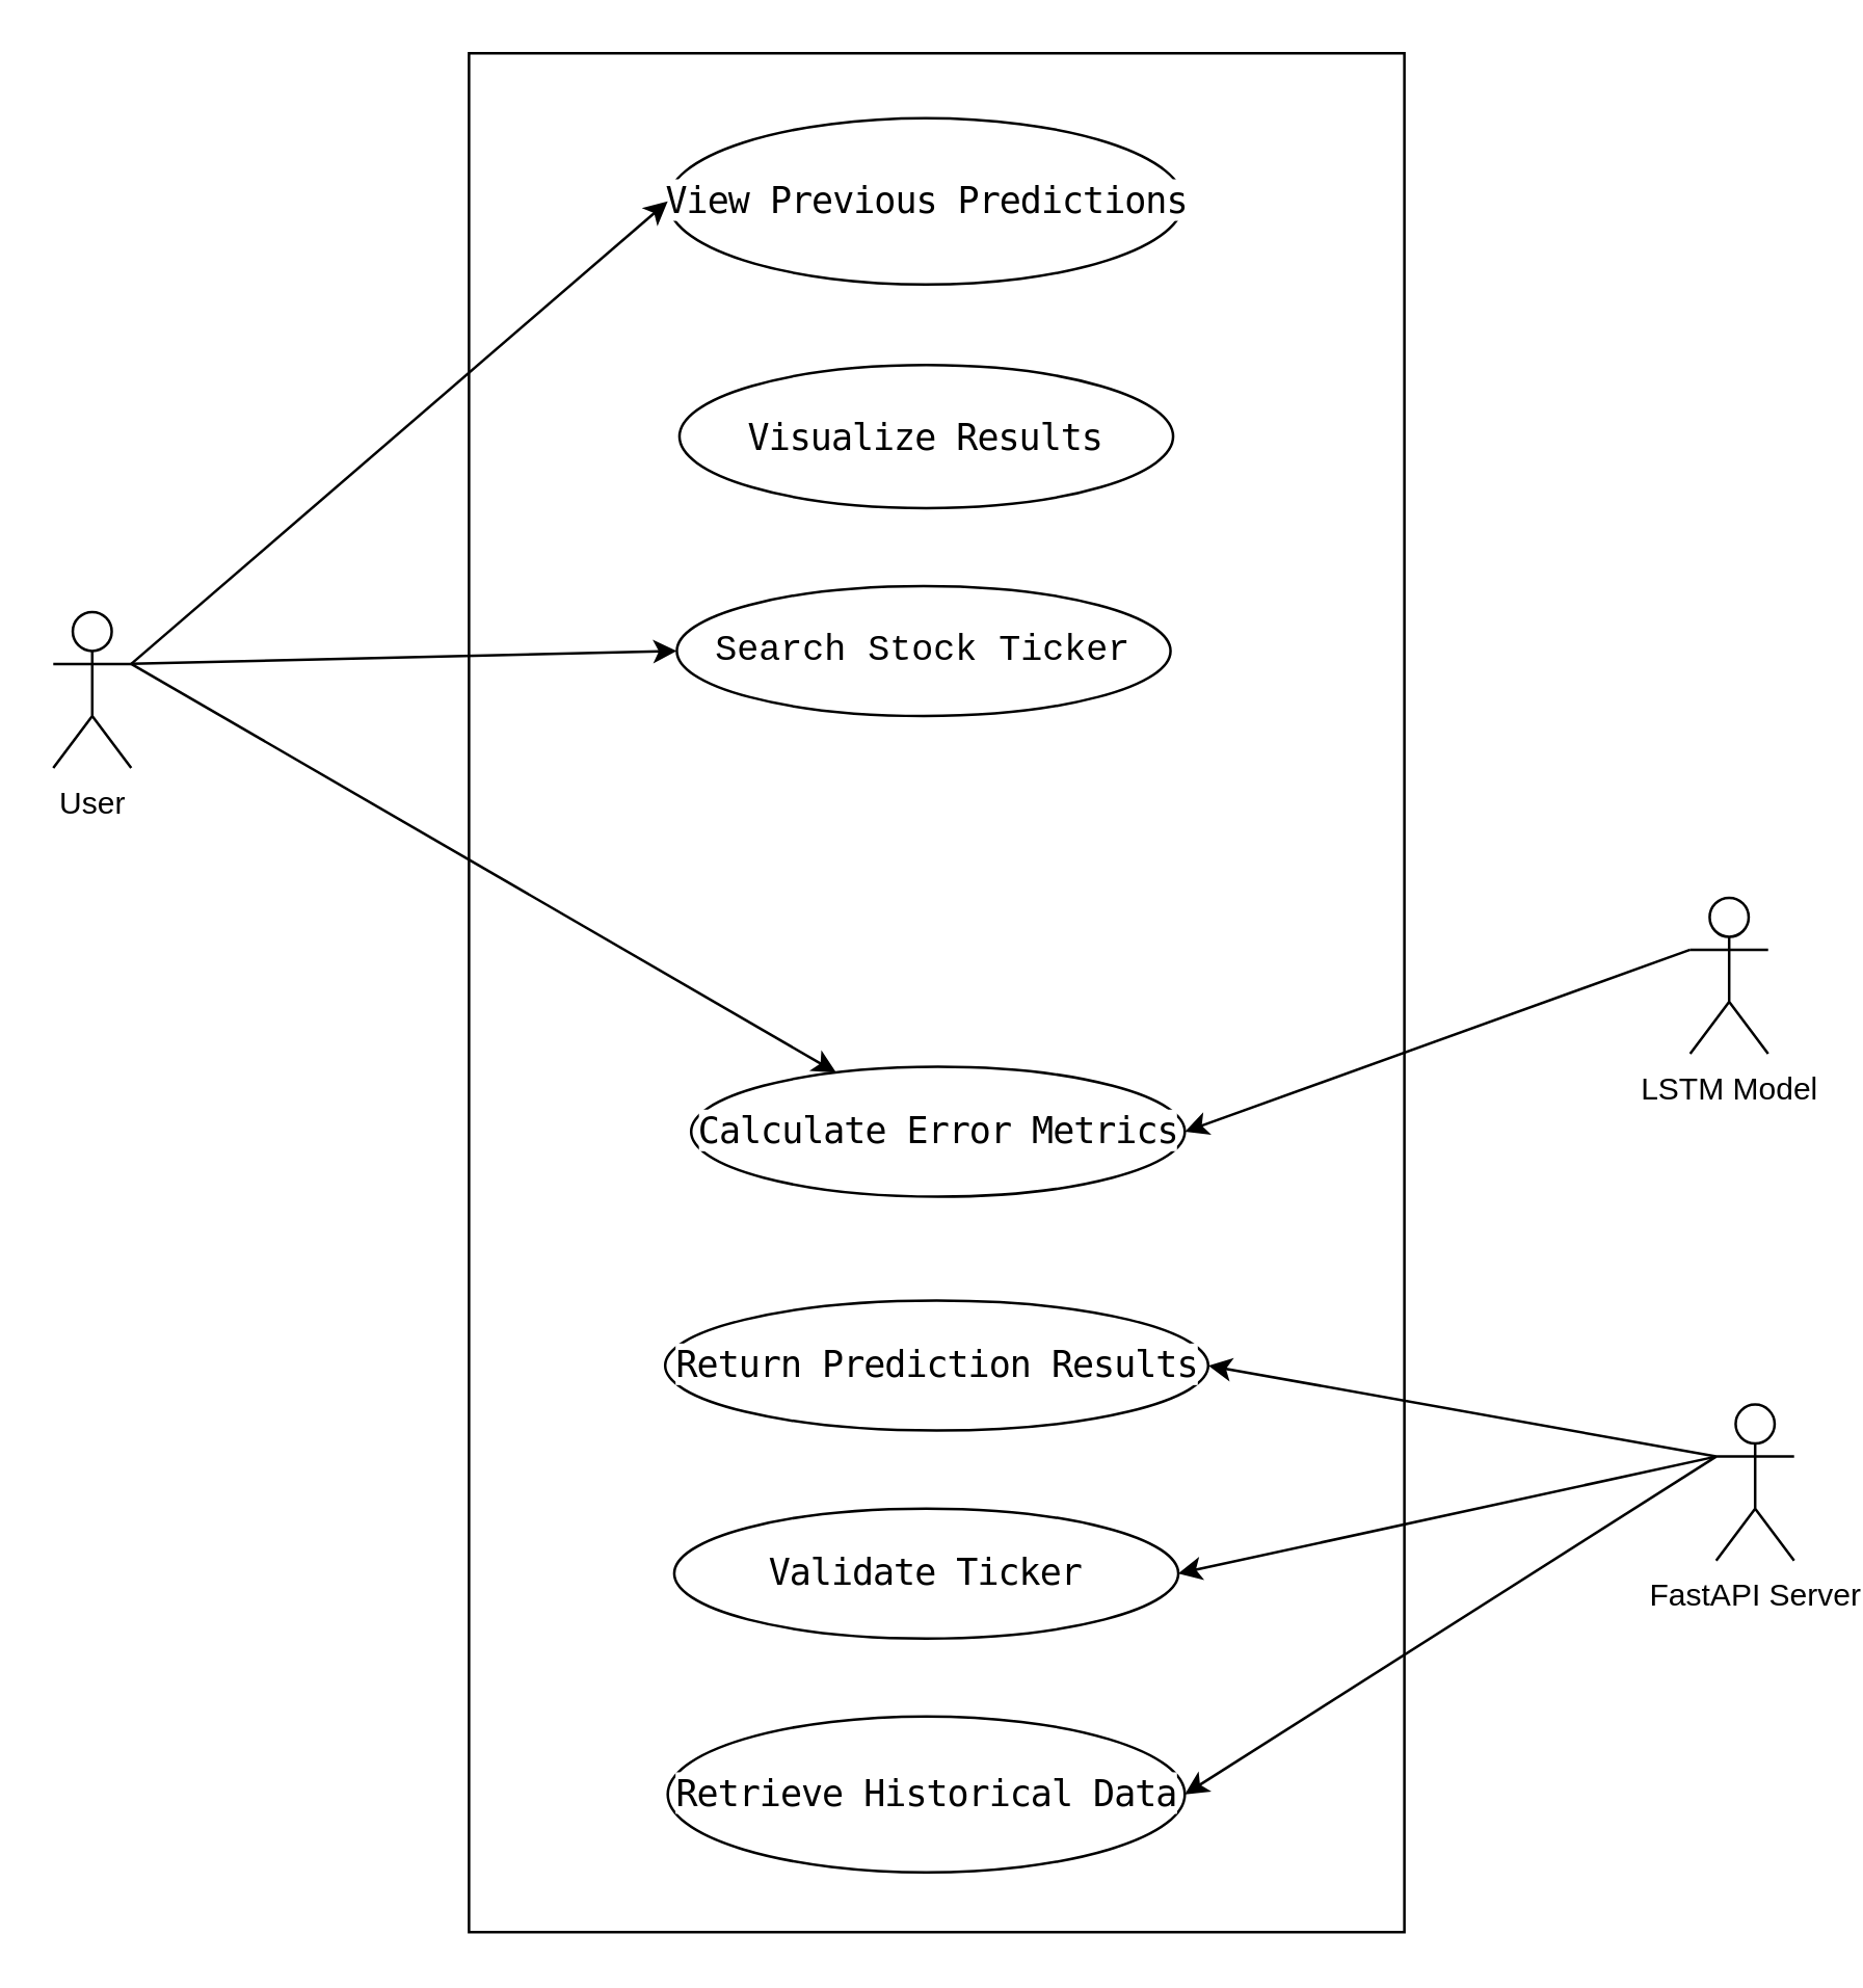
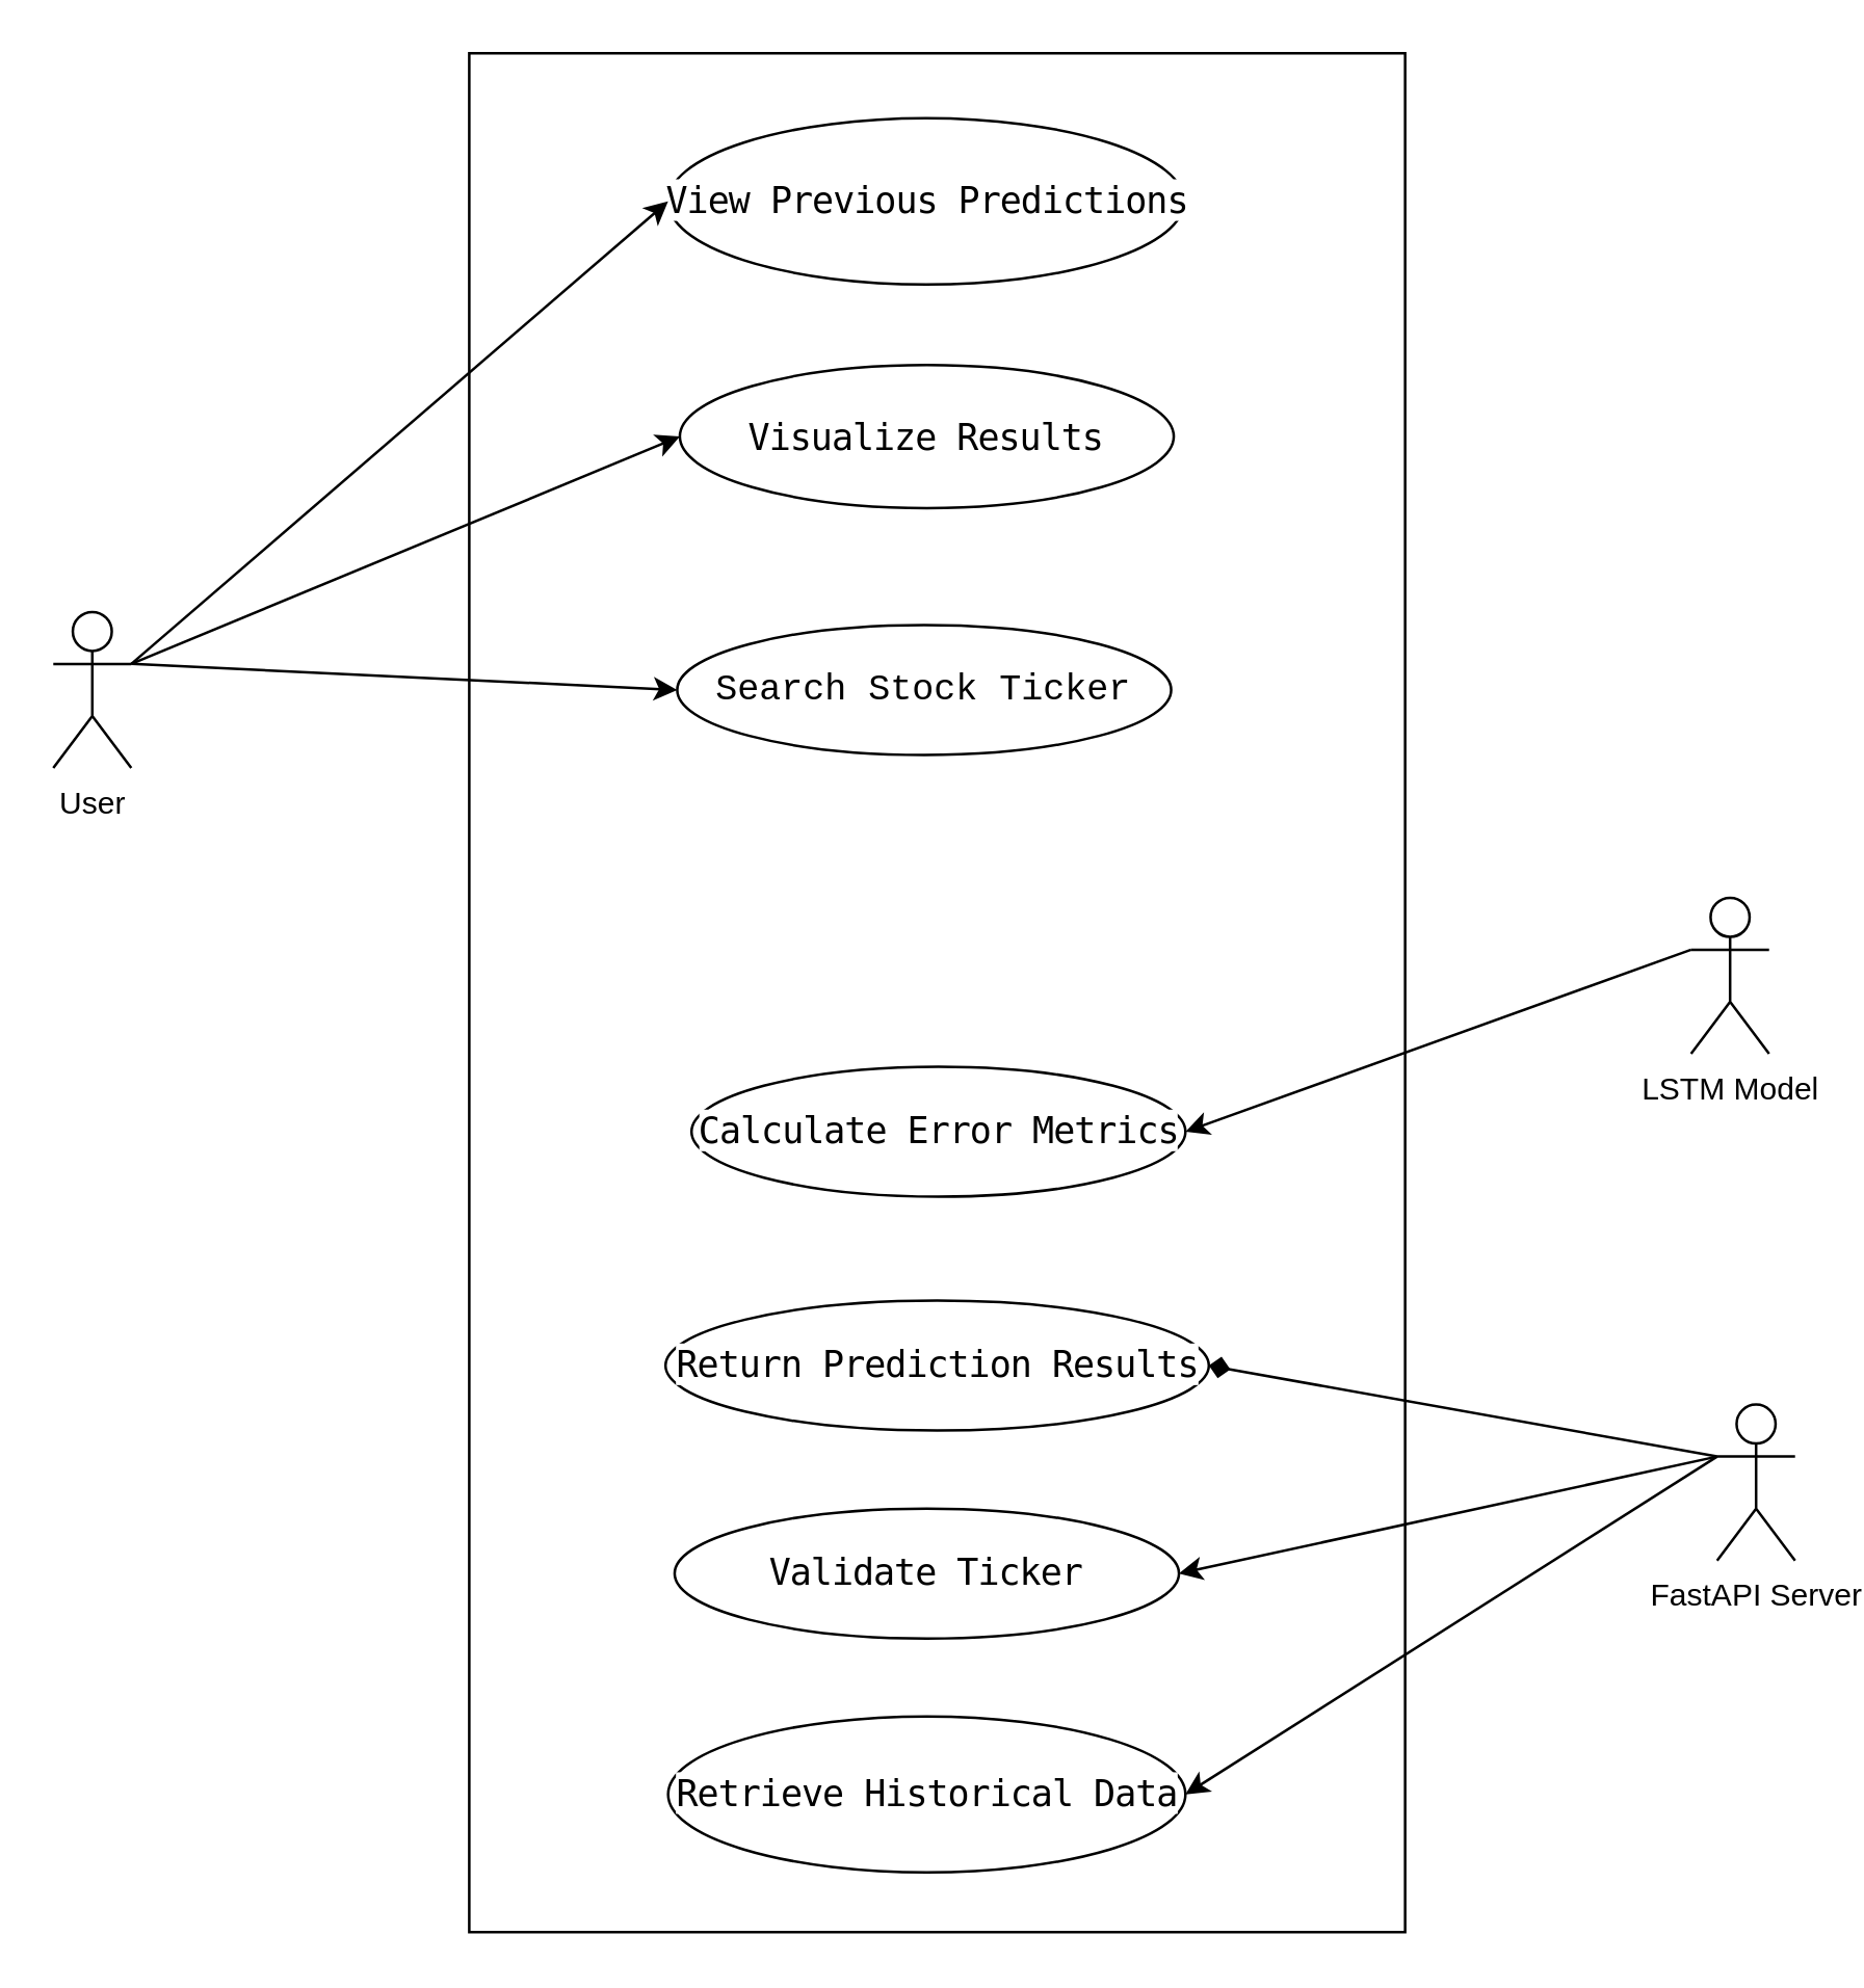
  <mxCell id="0" />
  <mxCell id="1" parent="0" />
  <mxCell id="2" value="" style="rounded=0;whiteSpace=wrap;html=1;" parent="1" vertex="1"><mxGeometry x="180" y="20" width="360" height="723" as="geometry" /></mxCell>
- <mxCell id="3" value="&lt;div style=&quot;font-family: Consolas, &amp;quot;Courier New&amp;quot;, monospace; font-size: 14px; line-height: 19px; white-space: pre;&quot;&gt;&lt;span style=&quot;background-color: light-dark(rgb(255, 255, 255), rgb(145, 93, 71));&quot;&gt;&lt;font style=&quot;color: rgb(0, 0, 0);&quot;&gt;Search Stock Ticker&lt;/font&gt;&lt;/span&gt;&lt;/div&gt;" style="ellipse;whiteSpace=wrap;html=1;" parent="1" vertex="1"><mxGeometry x="260" y="225" width="190" height="50" as="geometry" /></mxCell>
+ <mxCell id="3" value="&lt;div style=&quot;font-family: Consolas, &amp;quot;Courier New&amp;quot;, monospace; font-size: 14px; line-height: 19px; white-space: pre;&quot;&gt;&lt;span style=&quot;background-color: light-dark(rgb(255, 255, 255), rgb(145, 93, 71));&quot;&gt;&lt;font style=&quot;color: rgb(0, 0, 0);&quot;&gt;Search Stock Ticker&lt;/font&gt;&lt;/span&gt;&lt;/div&gt;" style="ellipse;whiteSpace=wrap;html=1;" parent="1" vertex="1"><mxGeometry x="260" y="240" width="190" height="50" as="geometry" /></mxCell>
  <mxCell id="4" value="&lt;span style=&quot;font-family: &amp;quot;Fira Code&amp;quot;, &amp;quot;Fira Mono&amp;quot;, Menlo, Consolas, &amp;quot;DejaVu Sans Mono&amp;quot;, monospace; font-size: 14px; letter-spacing: -0.4px; text-align: left; white-space: pre; background-color: rgb(255, 255, 255);&quot;&gt;&lt;font style=&quot;color: rgb(0, 0, 0);&quot;&gt;Validate Ticker&lt;/font&gt;&lt;/span&gt;" style="ellipse;whiteSpace=wrap;html=1;" parent="1" vertex="1"><mxGeometry x="259" y="580" width="194" height="50" as="geometry" /></mxCell>
  <mxCell id="5" value="&lt;span style=&quot;font-family: &amp;quot;Fira Code&amp;quot;, &amp;quot;Fira Mono&amp;quot;, Menlo, Consolas, &amp;quot;DejaVu Sans Mono&amp;quot;, monospace; font-size: 14px; letter-spacing: -0.4px; text-align: left; white-space: pre; background-color: rgb(255, 255, 255);&quot;&gt;&lt;font style=&quot;color: rgb(0, 0, 0);&quot;&gt;Calculate Error Metrics&lt;/font&gt;&lt;/span&gt;" style="ellipse;whiteSpace=wrap;html=1;" parent="1" vertex="1"><mxGeometry x="265.5" y="410" width="190" height="50" as="geometry" /></mxCell>
  <mxCell id="6" value="&lt;span style=&quot;font-family: &amp;quot;Fira Code&amp;quot;, &amp;quot;Fira Mono&amp;quot;, Menlo, Consolas, &amp;quot;DejaVu Sans Mono&amp;quot;, monospace; font-size: 14px; letter-spacing: -0.4px; text-align: left; white-space: pre; background-color: rgb(255, 255, 255);&quot;&gt;&lt;font style=&quot;color: rgb(0, 0, 0);&quot;&gt;Return Prediction Results&lt;/font&gt;&lt;/span&gt;" style="ellipse;whiteSpace=wrap;html=1;" parent="1" vertex="1"><mxGeometry x="255.5" y="500" width="209" height="50" as="geometry" /></mxCell>
  <mxCell id="7" value="&lt;span style=&quot;font-family: &amp;quot;Fira Code&amp;quot;, &amp;quot;Fira Mono&amp;quot;, Menlo, Consolas, &amp;quot;DejaVu Sans Mono&amp;quot;, monospace; font-size: 14px; letter-spacing: -0.4px; text-align: left; white-space: pre; background-color: rgb(255, 255, 255);&quot;&gt;&lt;font style=&quot;color: rgb(0, 0, 0);&quot;&gt;Retrieve Historical Data&lt;/font&gt;&lt;/span&gt;" style="ellipse;whiteSpace=wrap;html=1;" parent="1" vertex="1"><mxGeometry x="256.5" y="660" width="199" height="60" as="geometry" /></mxCell>
  <mxCell id="8" value="User" style="shape=umlActor;verticalLabelPosition=bottom;verticalAlign=top;html=1;outlineConnect=0;" parent="1" vertex="1"><mxGeometry x="20" y="235" width="30" height="60" as="geometry" /></mxCell>
  <mxCell id="9" value="LSTM Model" style="shape=umlActor;verticalLabelPosition=bottom;verticalAlign=top;html=1;outlineConnect=0;" parent="1" vertex="1"><mxGeometry x="650" y="345" width="30" height="60" as="geometry" /></mxCell>
  <mxCell id="10" value="FastAPI Server" style="shape=umlActor;verticalLabelPosition=bottom;verticalAlign=top;html=1;outlineConnect=0;" parent="1" vertex="1"><mxGeometry x="660" y="540" width="30" height="60" as="geometry" /></mxCell>
  <mxCell id="11" value="&lt;span style=&quot;font-family: &amp;quot;Fira Code&amp;quot;, &amp;quot;Fira Mono&amp;quot;, Menlo, Consolas, &amp;quot;DejaVu Sans Mono&amp;quot;, monospace; font-size: 14px; letter-spacing: -0.4px; text-align: left; white-space: pre; background-color: rgb(255, 255, 255);&quot;&gt;&lt;font style=&quot;color: rgb(0, 0, 0);&quot;&gt;Visualize Results&lt;/font&gt;&lt;/span&gt;" style="ellipse;whiteSpace=wrap;html=1;" parent="1" vertex="1"><mxGeometry x="261" y="140" width="190" height="55" as="geometry" /></mxCell>
- <mxCell id="12" value="" style="endArrow=classic;html=1;rounded=0;exitX=1;exitY=0.333;exitDx=0;exitDy=0;exitPerimeter=0;" parent="1" source="8" target="5" edge="1"><mxGeometry width="50" height="50" relative="1" as="geometry"><mxPoint x="50" y="250" as="sourcePoint" /><mxPoint x="100" y="200" as="targetPoint" /></mxGeometry></mxCell>
+ <mxCell id="12" value="" style="endArrow=classic;html=1;rounded=0;entryX=0;entryY=0.5;entryDx=0;entryDy=0;exitX=1;exitY=0.333;exitDx=0;exitDy=0;exitPerimeter=0;" parent="1" source="8" target="11" edge="1"><mxGeometry width="50" height="50" relative="1" as="geometry"><mxPoint x="50" y="250" as="sourcePoint" /><mxPoint x="100" y="200" as="targetPoint" /></mxGeometry></mxCell>
  <mxCell id="13" value="" style="endArrow=classic;html=1;rounded=0;exitX=1;exitY=0.333;exitDx=0;exitDy=0;exitPerimeter=0;entryX=0;entryY=0.5;entryDx=0;entryDy=0;" parent="1" source="8" target="3" edge="1"><mxGeometry width="50" height="50" relative="1" as="geometry"><mxPoint x="40" y="390" as="sourcePoint" /><mxPoint x="90" y="340" as="targetPoint" /></mxGeometry></mxCell>
  <mxCell id="14" value="" style="endArrow=classic;html=1;rounded=0;entryX=1;entryY=0.5;entryDx=0;entryDy=0;exitX=0;exitY=0.333;exitDx=0;exitDy=0;exitPerimeter=0;" parent="1" source="9" target="5" edge="1"><mxGeometry width="50" height="50" relative="1" as="geometry"><mxPoint x="650" y="370" as="sourcePoint" /><mxPoint x="440" y="430" as="targetPoint" /></mxGeometry></mxCell>
- <mxCell id="15" value="" style="endArrow=classic;html=1;rounded=0;entryX=1;entryY=0.5;entryDx=0;entryDy=0;exitX=0;exitY=0.333;exitDx=0;exitDy=0;exitPerimeter=0;" parent="1" source="10" target="6" edge="1"><mxGeometry width="50" height="50" relative="1" as="geometry"><mxPoint x="590" y="550" as="sourcePoint" /><mxPoint x="640" y="500" as="targetPoint" /></mxGeometry></mxCell>
+ <mxCell id="15" value="" style="endArrow=diamond;html=1;rounded=0;entryX=1;entryY=0.5;entryDx=0;entryDy=0;exitX=0;exitY=0.333;exitDx=0;exitDy=0;exitPerimeter=0;" parent="1" source="10" target="6" edge="1"><mxGeometry width="50" height="50" relative="1" as="geometry"><mxPoint x="590" y="550" as="sourcePoint" /><mxPoint x="640" y="500" as="targetPoint" /></mxGeometry></mxCell>
  <mxCell id="16" value="" style="endArrow=classic;html=1;rounded=0;entryX=1;entryY=0.5;entryDx=0;entryDy=0;" parent="1" target="4" edge="1"><mxGeometry width="50" height="50" relative="1" as="geometry"><mxPoint x="660" y="560" as="sourcePoint" /><mxPoint x="80" y="540" as="targetPoint" /></mxGeometry></mxCell>
  <mxCell id="17" value="" style="endArrow=classic;html=1;rounded=0;entryX=1;entryY=0.5;entryDx=0;entryDy=0;" parent="1" target="7" edge="1"><mxGeometry width="50" height="50" relative="1" as="geometry"><mxPoint x="660" y="560" as="sourcePoint" /><mxPoint x="630" y="670" as="targetPoint" /></mxGeometry></mxCell>
  <mxCell id="18" value="&lt;span style=&quot;font-family: &amp;quot;Fira Code&amp;quot;, &amp;quot;Fira Mono&amp;quot;, Menlo, Consolas, &amp;quot;DejaVu Sans Mono&amp;quot;, monospace; font-size: 14px; letter-spacing: -0.4px; text-align: left; white-space: pre; background-color: rgb(255, 255, 255);&quot;&gt;&lt;font style=&quot;color: rgb(0, 0, 0);&quot;&gt;View Previous Predictions&lt;/font&gt;&lt;/span&gt;" style="ellipse;whiteSpace=wrap;html=1;" parent="1" vertex="1"><mxGeometry x="256.5" y="45" width="198.5" height="64" as="geometry" /></mxCell>
  <mxCell id="19" value="" style="endArrow=classic;html=1;rounded=0;exitX=1;exitY=0.333;exitDx=0;exitDy=0;exitPerimeter=0;entryX=0;entryY=0.5;entryDx=0;entryDy=0;" parent="1" source="8" target="18" edge="1"><mxGeometry width="50" height="50" relative="1" as="geometry"><mxPoint x="87" y="190" as="sourcePoint" /><mxPoint x="137" y="140" as="targetPoint" /></mxGeometry></mxCell>
